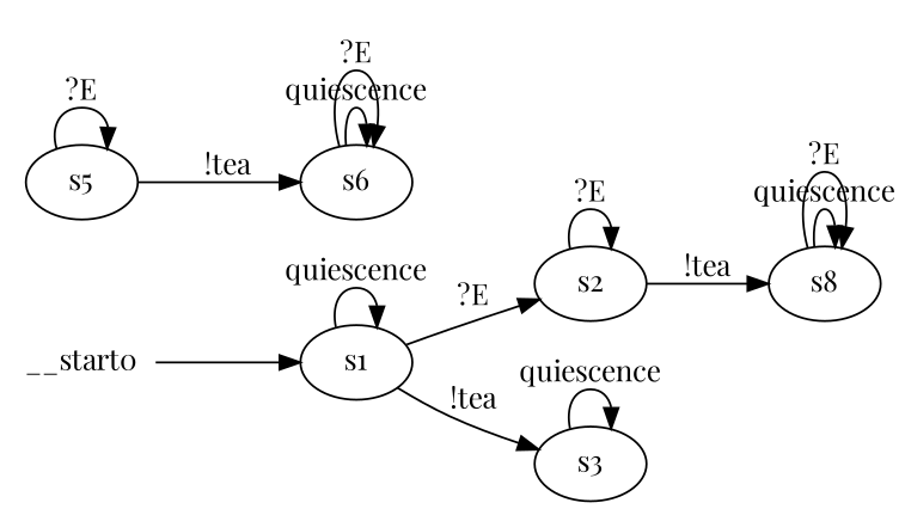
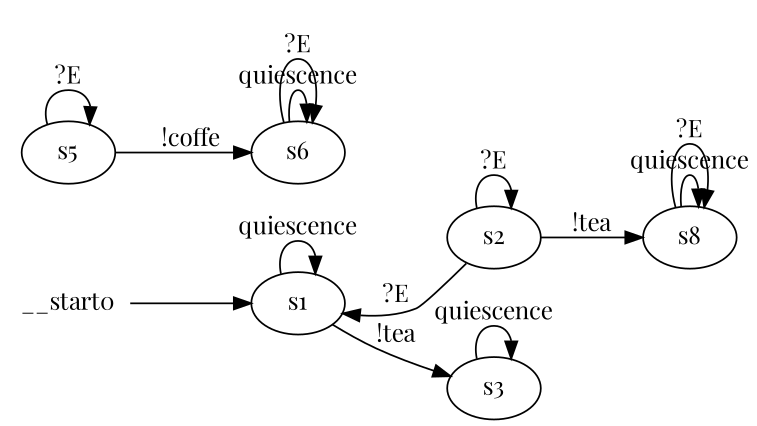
  digraph {
    fontname="Playfair Display"
    rankdir=LR
    node [fontname="Playfair Display"]
    edge [fontname="Playfair Display"]
    n1 [label=s1]
    n2 [label=s2]
    n3 [label=s3]
    n4 [label=s8]
    n5 [label=s5]
    n6 [label=s6]
    __start0 [shape=none]
    n1 -> n1 [label=quiescence]
-   n1 -> n2 [label="?E"]
+   n2 -> n1 [label="?E"]
    n1 -> n3 [label="!tea"]
    n2 -> n2 [label="?E"]
    n2 -> n4 [label="!tea"]
    n3 -> n3 [label=quiescence]
    n4 -> n4 [label=quiescence]
    n4 -> n4 [label="?E"]
    n5 -> n5 [label="?E"]
-   n5 -> n6 [label="!tea"]
+   n5 -> n6 [label="!coffe"]
    n6 -> n6 [label=quiescence]
    n6 -> n6 [label="?E"]
    __start0 -> n1
  }
